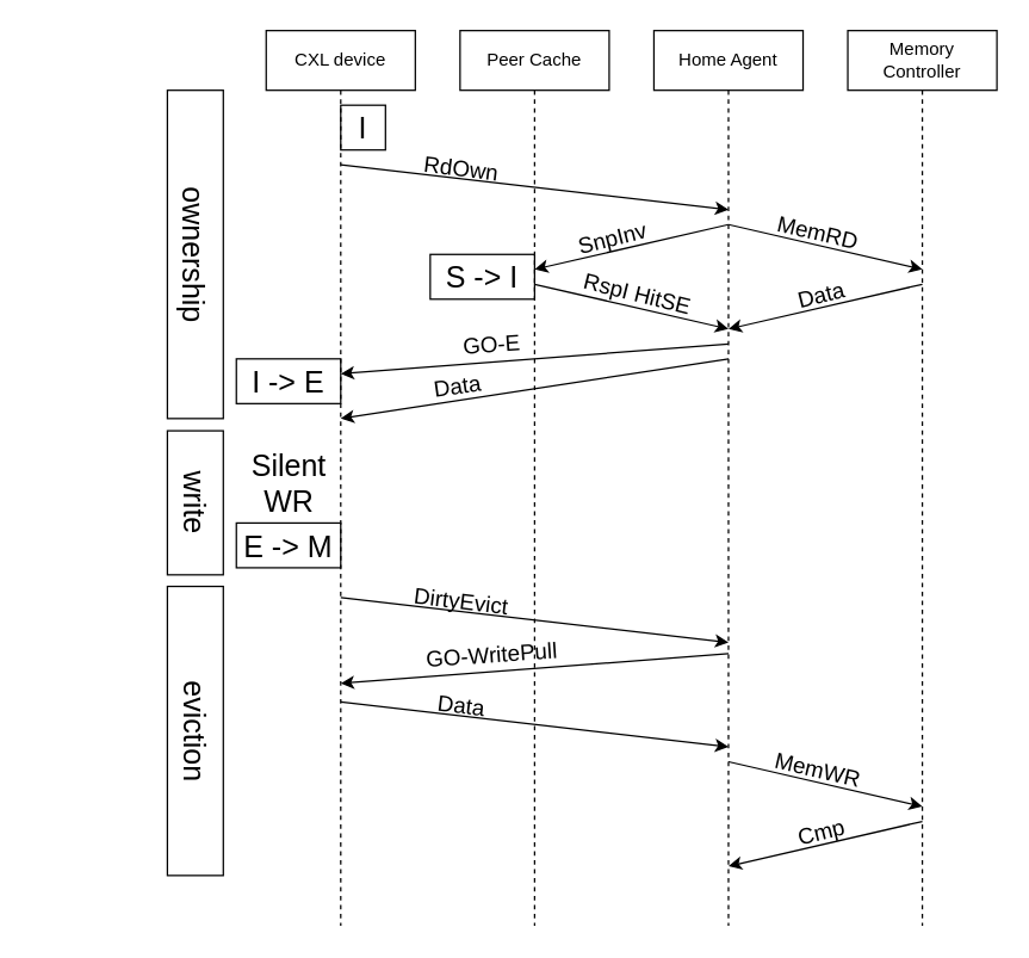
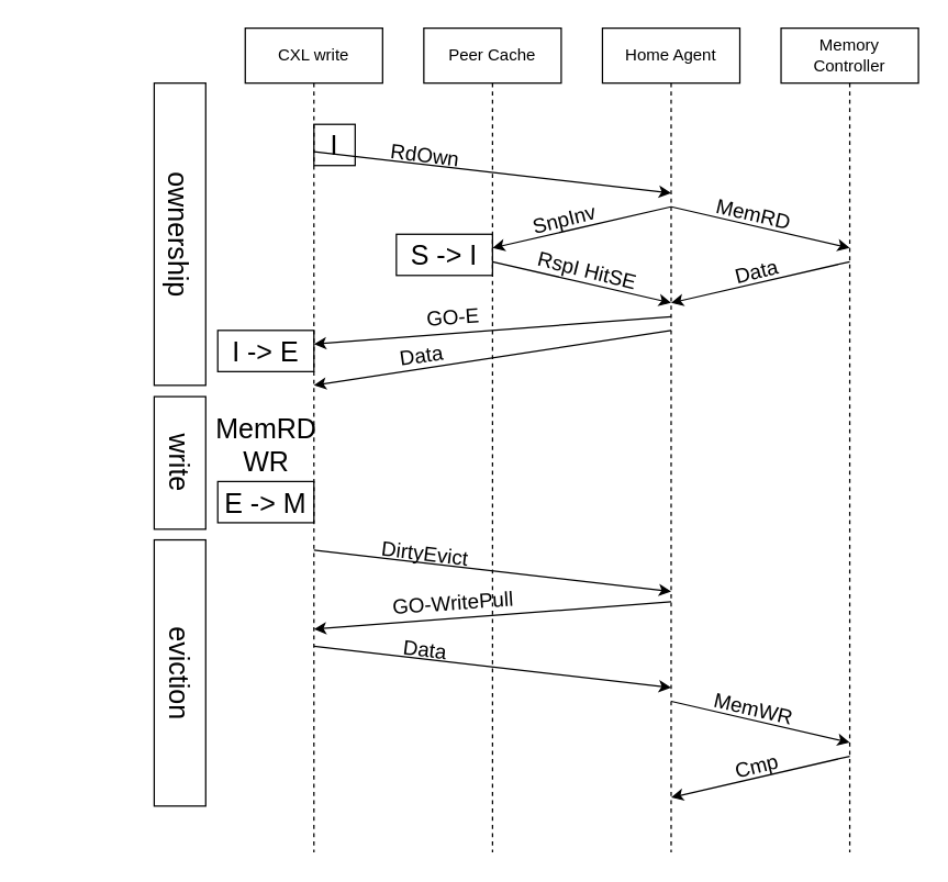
  <mxCell id="0" />
  <mxCell id="1" parent="0" />
- <mxCell id="2" value="CXL device" style="shape=umlLifeline;perimeter=lifelinePerimeter;whiteSpace=wrap;html=1;container=1;collapsible=0;recursiveResize=0;outlineConnect=0;fillColor=none;" vertex="1" parent="1"><mxGeometry x="178" y="20" width="100" height="600" as="geometry" /></mxCell>
- <mxCell id="3" value="&lt;font style=&quot;font-size: 20px;&quot;&gt;I&lt;/font&gt;" style="rounded=0;whiteSpace=wrap;html=1;strokeColor=default;fillColor=none;" vertex="1" parent="2"><mxGeometry x="50" y="50" width="30" height="30" as="geometry" /></mxCell>
+ <mxCell id="2" value="CXL write" style="shape=umlLifeline;perimeter=lifelinePerimeter;whiteSpace=wrap;html=1;container=1;collapsible=0;recursiveResize=0;outlineConnect=0;fillColor=none;" vertex="1" parent="1"><mxGeometry x="178" y="20" width="100" height="600" as="geometry" /></mxCell>
+ <mxCell id="3" value="&lt;font style=&quot;font-size: 20px;&quot;&gt;I&lt;/font&gt;" style="rounded=0;whiteSpace=wrap;html=1;strokeColor=default;fillColor=none;" vertex="1" parent="2"><mxGeometry x="50" y="70" width="30" height="30" as="geometry" /></mxCell>
  <mxCell id="4" value="&lt;font style=&quot;font-size: 20px;&quot;&gt;I -&amp;gt; E&lt;/font&gt;" style="rounded=0;whiteSpace=wrap;html=1;strokeColor=default;fillColor=none;" vertex="1" parent="2"><mxGeometry x="-20" y="220" width="70" height="30" as="geometry" /></mxCell>
  <mxCell id="5" value="&lt;font style=&quot;font-size: 20px;&quot;&gt;E -&amp;gt; M&lt;/font&gt;" style="rounded=0;whiteSpace=wrap;html=1;strokeColor=default;fillColor=none;" vertex="1" parent="2"><mxGeometry x="-20" y="330" width="70" height="30" as="geometry" /></mxCell>
  <mxCell id="6" value="" style="endArrow=classic;html=1;rounded=0;fontSize=20;" edge="1" parent="2"><mxGeometry width="50" height="50" relative="1" as="geometry"><mxPoint x="50" y="380" as="sourcePoint" /><mxPoint x="310" y="410" as="targetPoint" /></mxGeometry></mxCell>
  <mxCell id="7" value="&lt;font style=&quot;font-size: 15px;&quot;&gt;DirtyEvict&lt;/font&gt;" style="edgeLabel;html=1;align=center;verticalAlign=middle;resizable=0;points=[];fontSize=20;labelBackgroundColor=none;rotation=7;" connectable="0" vertex="1" parent="6"><mxGeometry x="0.504" y="-1" relative="1" as="geometry"><mxPoint x="-115" y="-24" as="offset" /></mxGeometry></mxCell>
  <mxCell id="8" value="" style="endArrow=classic;html=1;rounded=0;fontSize=20;" edge="1" parent="2"><mxGeometry width="50" height="50" relative="1" as="geometry"><mxPoint x="50" y="450" as="sourcePoint" /><mxPoint x="310" y="480" as="targetPoint" /></mxGeometry></mxCell>
  <mxCell id="9" value="&lt;span style=&quot;font-size: 15px;&quot;&gt;Data&lt;/span&gt;" style="edgeLabel;html=1;align=center;verticalAlign=middle;resizable=0;points=[];fontSize=20;labelBackgroundColor=none;rotation=7;" connectable="0" vertex="1" parent="8"><mxGeometry x="0.504" y="-1" relative="1" as="geometry"><mxPoint x="-115" y="-24" as="offset" /></mxGeometry></mxCell>
  <mxCell id="10" value="Peer Cache" style="shape=umlLifeline;perimeter=lifelinePerimeter;whiteSpace=wrap;html=1;container=1;collapsible=0;recursiveResize=0;outlineConnect=0;fillColor=none;" vertex="1" parent="1"><mxGeometry x="308" y="20" width="100" height="600" as="geometry" /></mxCell>
  <mxCell id="11" value="" style="endArrow=classic;html=1;rounded=0;fontSize=20;" edge="1" parent="10"><mxGeometry width="50" height="50" relative="1" as="geometry"><mxPoint x="-80" y="90" as="sourcePoint" /><mxPoint x="180" y="120" as="targetPoint" /></mxGeometry></mxCell>
  <mxCell id="12" value="&lt;font style=&quot;font-size: 15px;&quot;&gt;RdOwn&lt;/font&gt;" style="edgeLabel;html=1;align=center;verticalAlign=middle;resizable=0;points=[];fontSize=20;labelBackgroundColor=none;rotation=7;" connectable="0" vertex="1" parent="11"><mxGeometry x="0.504" y="-1" relative="1" as="geometry"><mxPoint x="-115" y="-24" as="offset" /></mxGeometry></mxCell>
  <mxCell id="13" value="" style="endArrow=classic;html=1;rounded=0;fontSize=15;" edge="1" parent="10"><mxGeometry width="50" height="50" relative="1" as="geometry"><mxPoint x="180" y="130" as="sourcePoint" /><mxPoint x="50" y="160" as="targetPoint" /></mxGeometry></mxCell>
  <mxCell id="14" value="Home Agent" style="shape=umlLifeline;perimeter=lifelinePerimeter;whiteSpace=wrap;html=1;container=1;collapsible=0;recursiveResize=0;outlineConnect=0;fillColor=none;" vertex="1" parent="1"><mxGeometry x="438" y="20" width="100" height="600" as="geometry" /></mxCell>
  <mxCell id="15" value="Memory&lt;br&gt;Controller" style="shape=umlLifeline;perimeter=lifelinePerimeter;whiteSpace=wrap;html=1;container=1;collapsible=0;recursiveResize=0;outlineConnect=0;fillColor=none;strokeColor=default;" vertex="1" parent="1"><mxGeometry x="568" y="20" width="100" height="600" as="geometry" /></mxCell>
  <mxCell id="16" value="" style="endArrow=classic;html=1;rounded=0;fontSize=15;" edge="1" parent="15"><mxGeometry width="50" height="50" relative="1" as="geometry"><mxPoint x="-80" y="130" as="sourcePoint" /><mxPoint x="50" y="160" as="targetPoint" /></mxGeometry></mxCell>
  <mxCell id="17" value="" style="endArrow=classic;html=1;rounded=0;fontSize=15;" edge="1" parent="15"><mxGeometry width="50" height="50" relative="1" as="geometry"><mxPoint x="50" y="170" as="sourcePoint" /><mxPoint x="-80" y="200" as="targetPoint" /></mxGeometry></mxCell>
  <mxCell id="18" value="" style="endArrow=classic;html=1;rounded=0;fontSize=15;" edge="1" parent="15"><mxGeometry width="50" height="50" relative="1" as="geometry"><mxPoint x="-80.0" y="490.003" as="sourcePoint" /><mxPoint x="50.0" y="520.003" as="targetPoint" /></mxGeometry></mxCell>
  <mxCell id="19" value="" style="endArrow=classic;html=1;rounded=0;fontSize=15;" edge="1" parent="15"><mxGeometry width="50" height="50" relative="1" as="geometry"><mxPoint x="50.0" y="530.003" as="sourcePoint" /><mxPoint x="-80.0" y="560.003" as="targetPoint" /></mxGeometry></mxCell>
  <mxCell id="20" value="Cmp" style="edgeLabel;html=1;align=center;verticalAlign=middle;resizable=0;points=[];fontSize=15;labelBackgroundColor=none;rotation=346;" connectable="0" vertex="1" parent="15"><mxGeometry x="-10.0" y="560.003" as="geometry"><mxPoint x="-3.168" y="-24.494" as="offset" /></mxGeometry></mxCell>
  <mxCell id="21" value="MemWR" style="edgeLabel;html=1;align=center;verticalAlign=middle;resizable=0;points=[];fontSize=15;labelBackgroundColor=none;rotation=13;" connectable="0" vertex="1" parent="15"><mxGeometry x="-20.0" y="490.003" as="geometry"><mxPoint x="0.9" y="3.897" as="offset" /></mxGeometry></mxCell>
  <mxCell id="22" value="" style="endArrow=classic;html=1;rounded=0;fontSize=15;" edge="1" parent="1"><mxGeometry width="50" height="50" relative="1" as="geometry"><mxPoint x="358" y="190" as="sourcePoint" /><mxPoint x="488" y="220" as="targetPoint" /></mxGeometry></mxCell>
  <mxCell id="23" value="" style="endArrow=classic;html=1;rounded=0;fontSize=20;" edge="1" parent="1"><mxGeometry width="50" height="50" relative="1" as="geometry"><mxPoint x="488" y="230" as="sourcePoint" /><mxPoint x="228" y="250" as="targetPoint" /></mxGeometry></mxCell>
  <mxCell id="24" value="GO-E" style="edgeLabel;html=1;align=center;verticalAlign=middle;resizable=0;points=[];fontSize=15;labelBackgroundColor=none;rotation=356;" connectable="0" vertex="1" parent="23"><mxGeometry x="0.082" y="1" relative="1" as="geometry"><mxPoint x="-19" y="-12" as="offset" /></mxGeometry></mxCell>
  <mxCell id="25" value="" style="endArrow=classic;html=1;rounded=0;fontSize=20;" edge="1" parent="1"><mxGeometry width="50" height="50" relative="1" as="geometry"><mxPoint x="488" y="240" as="sourcePoint" /><mxPoint x="228" y="280" as="targetPoint" /></mxGeometry></mxCell>
  <mxCell id="26" value="Data" style="edgeLabel;html=1;align=center;verticalAlign=middle;resizable=0;points=[];fontSize=15;labelBackgroundColor=none;rotation=352;" connectable="0" vertex="1" parent="1"><mxGeometry x="288" y="260" as="geometry"><mxPoint x="18.037" y="-0.184" as="offset" /></mxGeometry></mxCell>
  <mxCell id="27" value="&lt;font style=&quot;font-size: 20px;&quot;&gt;S&amp;nbsp;-&amp;gt; I&lt;/font&gt;" style="rounded=0;whiteSpace=wrap;html=1;strokeColor=default;fillColor=none;" vertex="1" parent="1"><mxGeometry x="288" y="170" width="70" height="30" as="geometry" /></mxCell>
  <mxCell id="28" value="SnpInv" style="edgeLabel;html=1;align=center;verticalAlign=middle;resizable=0;points=[];fontSize=15;labelBackgroundColor=none;rotation=346;" connectable="0" vertex="1" parent="1"><mxGeometry x="408" y="150" as="geometry"><mxPoint x="-1.207" y="8.975" as="offset" /></mxGeometry></mxCell>
  <mxCell id="29" value="RspI HitSE" style="edgeLabel;html=1;align=center;verticalAlign=middle;resizable=0;points=[];fontSize=15;labelBackgroundColor=none;rotation=14;" connectable="0" vertex="1" parent="1"><mxGeometry x="428" y="210" as="geometry"><mxPoint x="-4.599" y="-14.313" as="offset" /></mxGeometry></mxCell>
  <mxCell id="30" value="Data" style="edgeLabel;html=1;align=center;verticalAlign=middle;resizable=0;points=[];fontSize=15;labelBackgroundColor=none;rotation=346;" connectable="0" vertex="1" parent="1"><mxGeometry x="558" y="220" as="geometry"><mxPoint x="-3.168" y="-24.494" as="offset" /></mxGeometry></mxCell>
  <mxCell id="31" value="MemRD" style="edgeLabel;html=1;align=center;verticalAlign=middle;resizable=0;points=[];fontSize=15;labelBackgroundColor=none;rotation=13;" connectable="0" vertex="1" parent="1"><mxGeometry x="548" y="150" as="geometry"><mxPoint x="0.9" y="3.897" as="offset" /></mxGeometry></mxCell>
  <mxCell id="32" value="&lt;font style=&quot;font-size: 20px;&quot;&gt;ownership&lt;/font&gt;" style="rounded=0;whiteSpace=wrap;html=1;fillColor=none;rotation=90;" vertex="1" parent="1"><mxGeometry x="20.5" y="151.25" width="220" height="37.5" as="geometry" /></mxCell>
  <mxCell id="33" value="&lt;span style=&quot;font-size: 20px;&quot;&gt;write&lt;br&gt;&lt;/span&gt;" style="rounded=0;whiteSpace=wrap;html=1;fillColor=none;rotation=90;" vertex="1" parent="1"><mxGeometry x="82.23" y="317.72" width="96.53" height="37.5" as="geometry" /></mxCell>
- <mxCell id="34" value="Silent&lt;br&gt;WR" style="text;html=1;align=center;verticalAlign=middle;resizable=0;points=[];autosize=1;strokeColor=none;fillColor=none;fontSize=20;" vertex="1" parent="1"><mxGeometry x="158" y="293" width="70" height="60" as="geometry" /></mxCell>
+ <mxCell id="34" value="MemRD&lt;br&gt;WR" style="text;html=1;align=center;verticalAlign=middle;resizable=0;points=[];autosize=1;strokeColor=none;fillColor=none;fontSize=20;" vertex="1" parent="1"><mxGeometry x="158" y="293" width="70" height="60" as="geometry" /></mxCell>
  <mxCell id="35" value="&lt;span style=&quot;font-size: 20px;&quot;&gt;eviction&lt;br&gt;&lt;/span&gt;" style="rounded=0;whiteSpace=wrap;html=1;fillColor=none;rotation=90;" vertex="1" parent="1"><mxGeometry x="33.62" y="470.62" width="193.75" height="37.5" as="geometry" /></mxCell>
  <mxCell id="36" value="" style="endArrow=classic;html=1;rounded=0;fontSize=20;" edge="1" parent="1"><mxGeometry width="50" height="50" relative="1" as="geometry"><mxPoint x="488" y="437.5" as="sourcePoint" /><mxPoint x="228" y="457.5" as="targetPoint" /></mxGeometry></mxCell>
  <mxCell id="37" value="GO-WritePull" style="edgeLabel;html=1;align=center;verticalAlign=middle;resizable=0;points=[];fontSize=15;labelBackgroundColor=none;rotation=356;" connectable="0" vertex="1" parent="36"><mxGeometry x="0.082" y="1" relative="1" as="geometry"><mxPoint x="-19" y="-12" as="offset" /></mxGeometry></mxCell>
